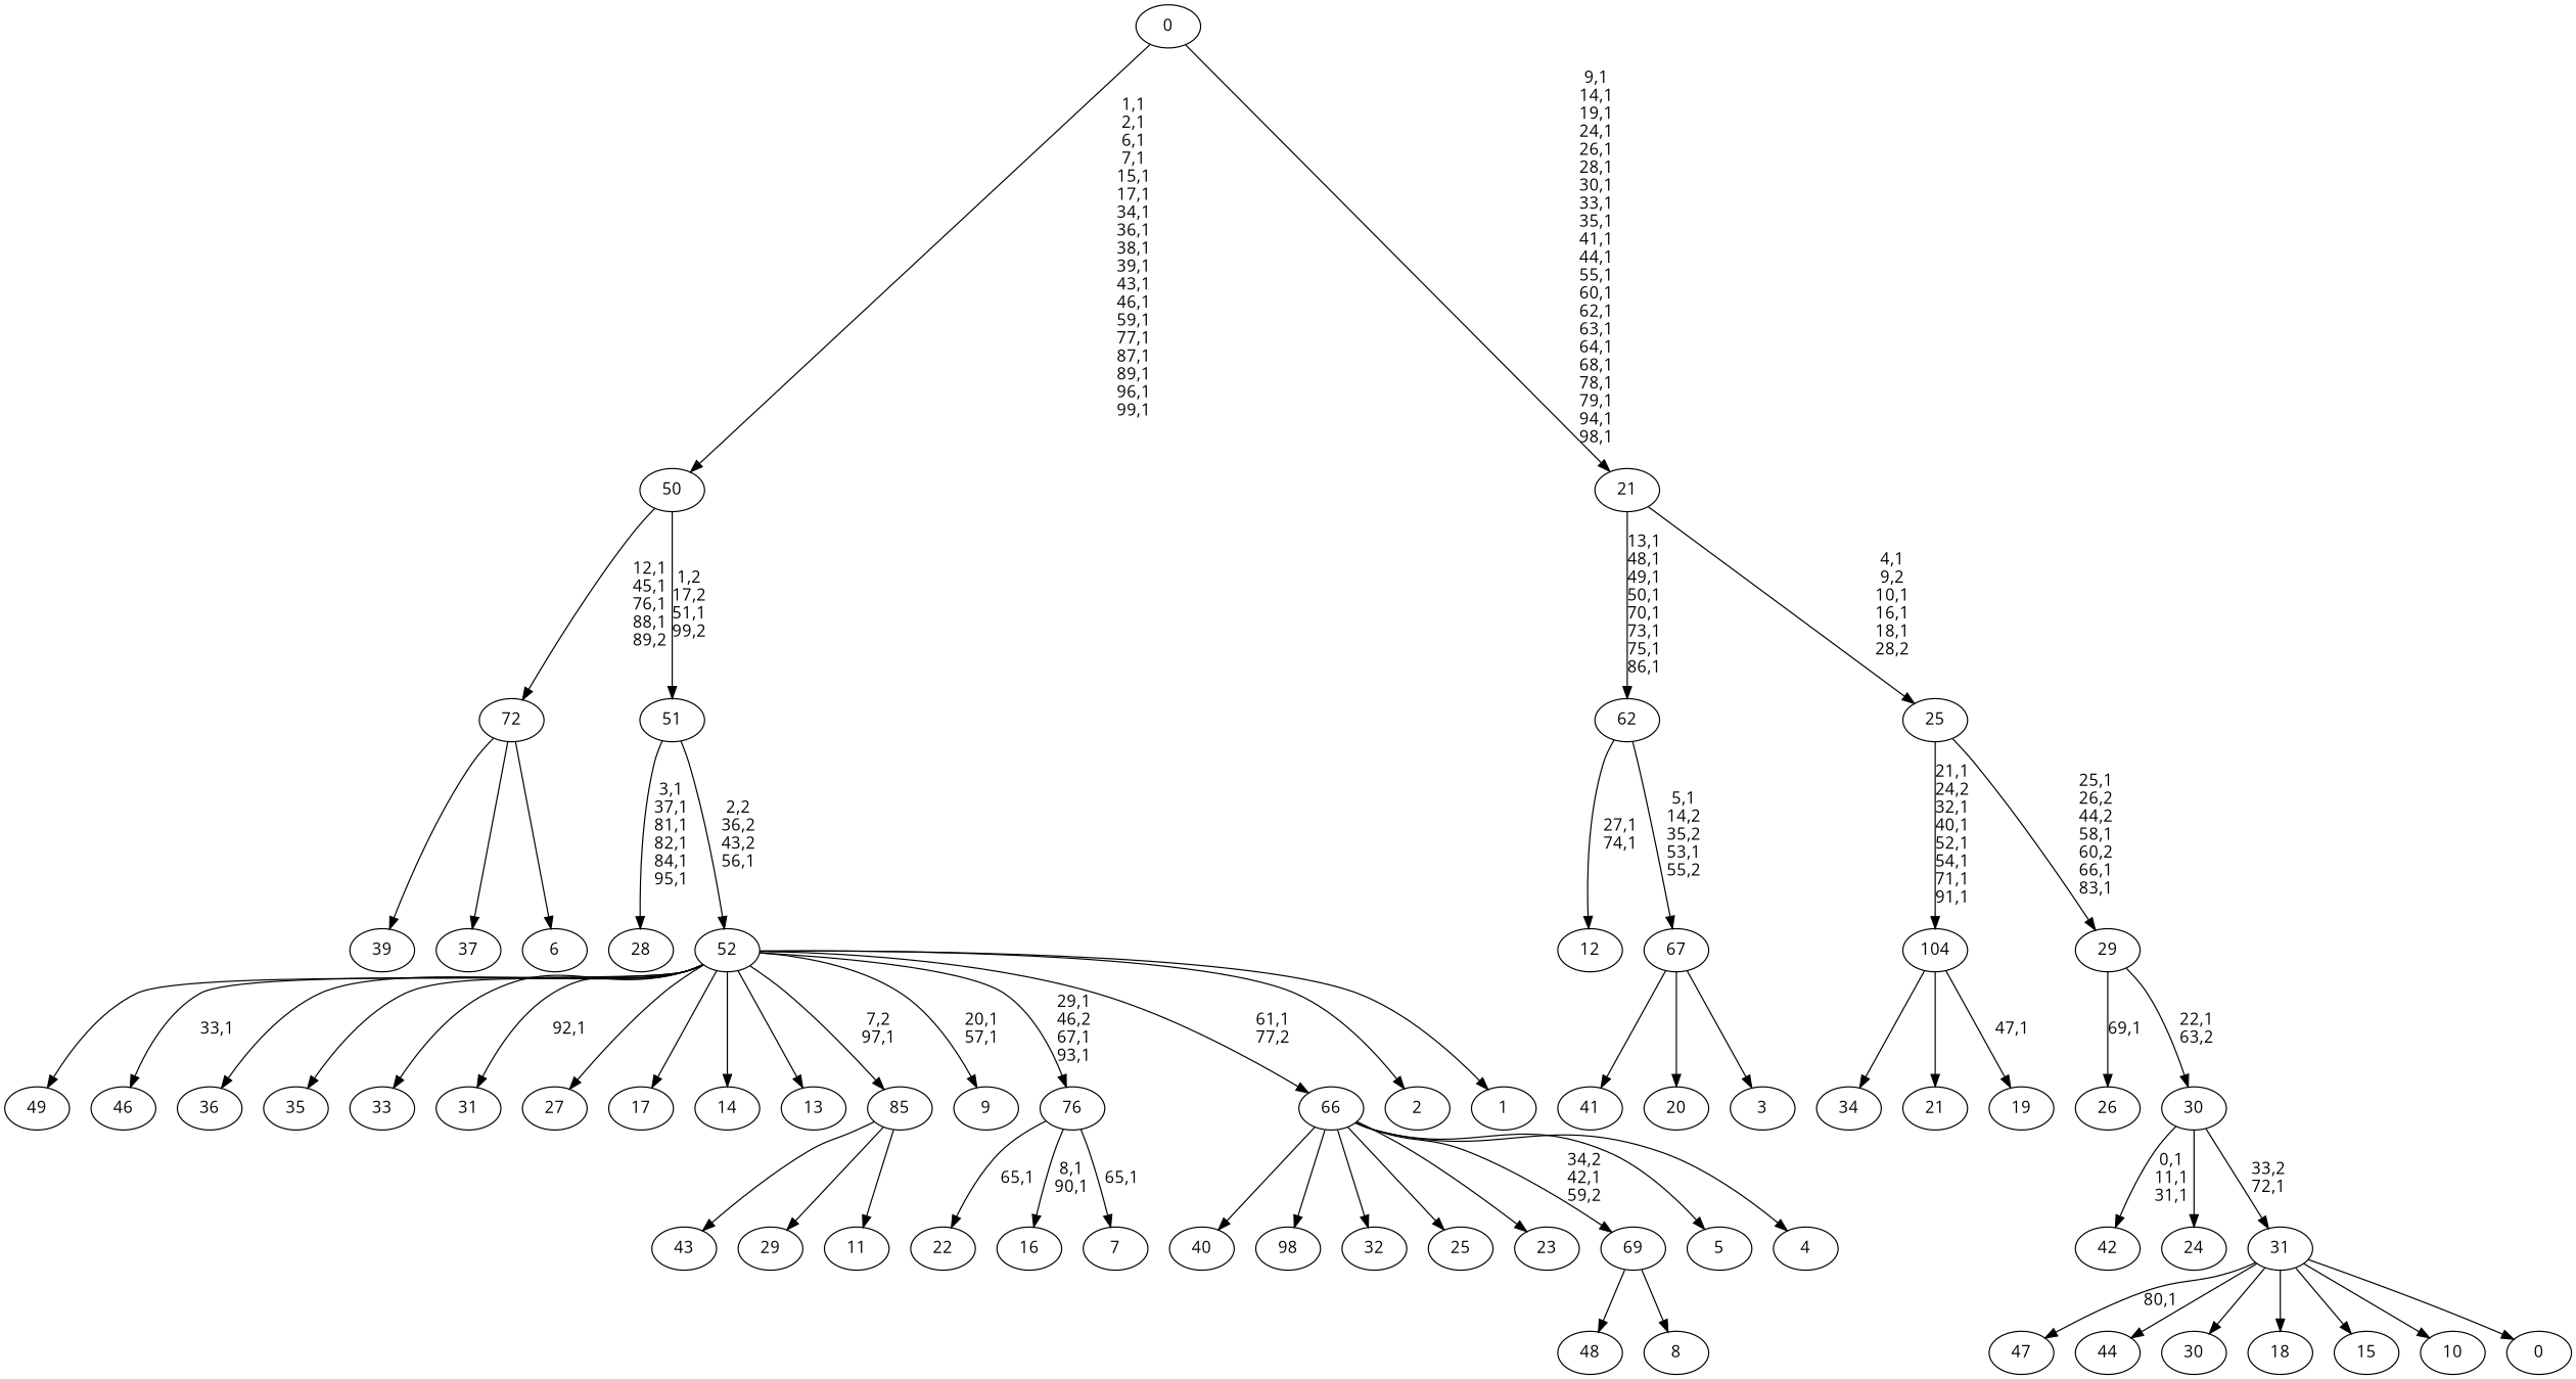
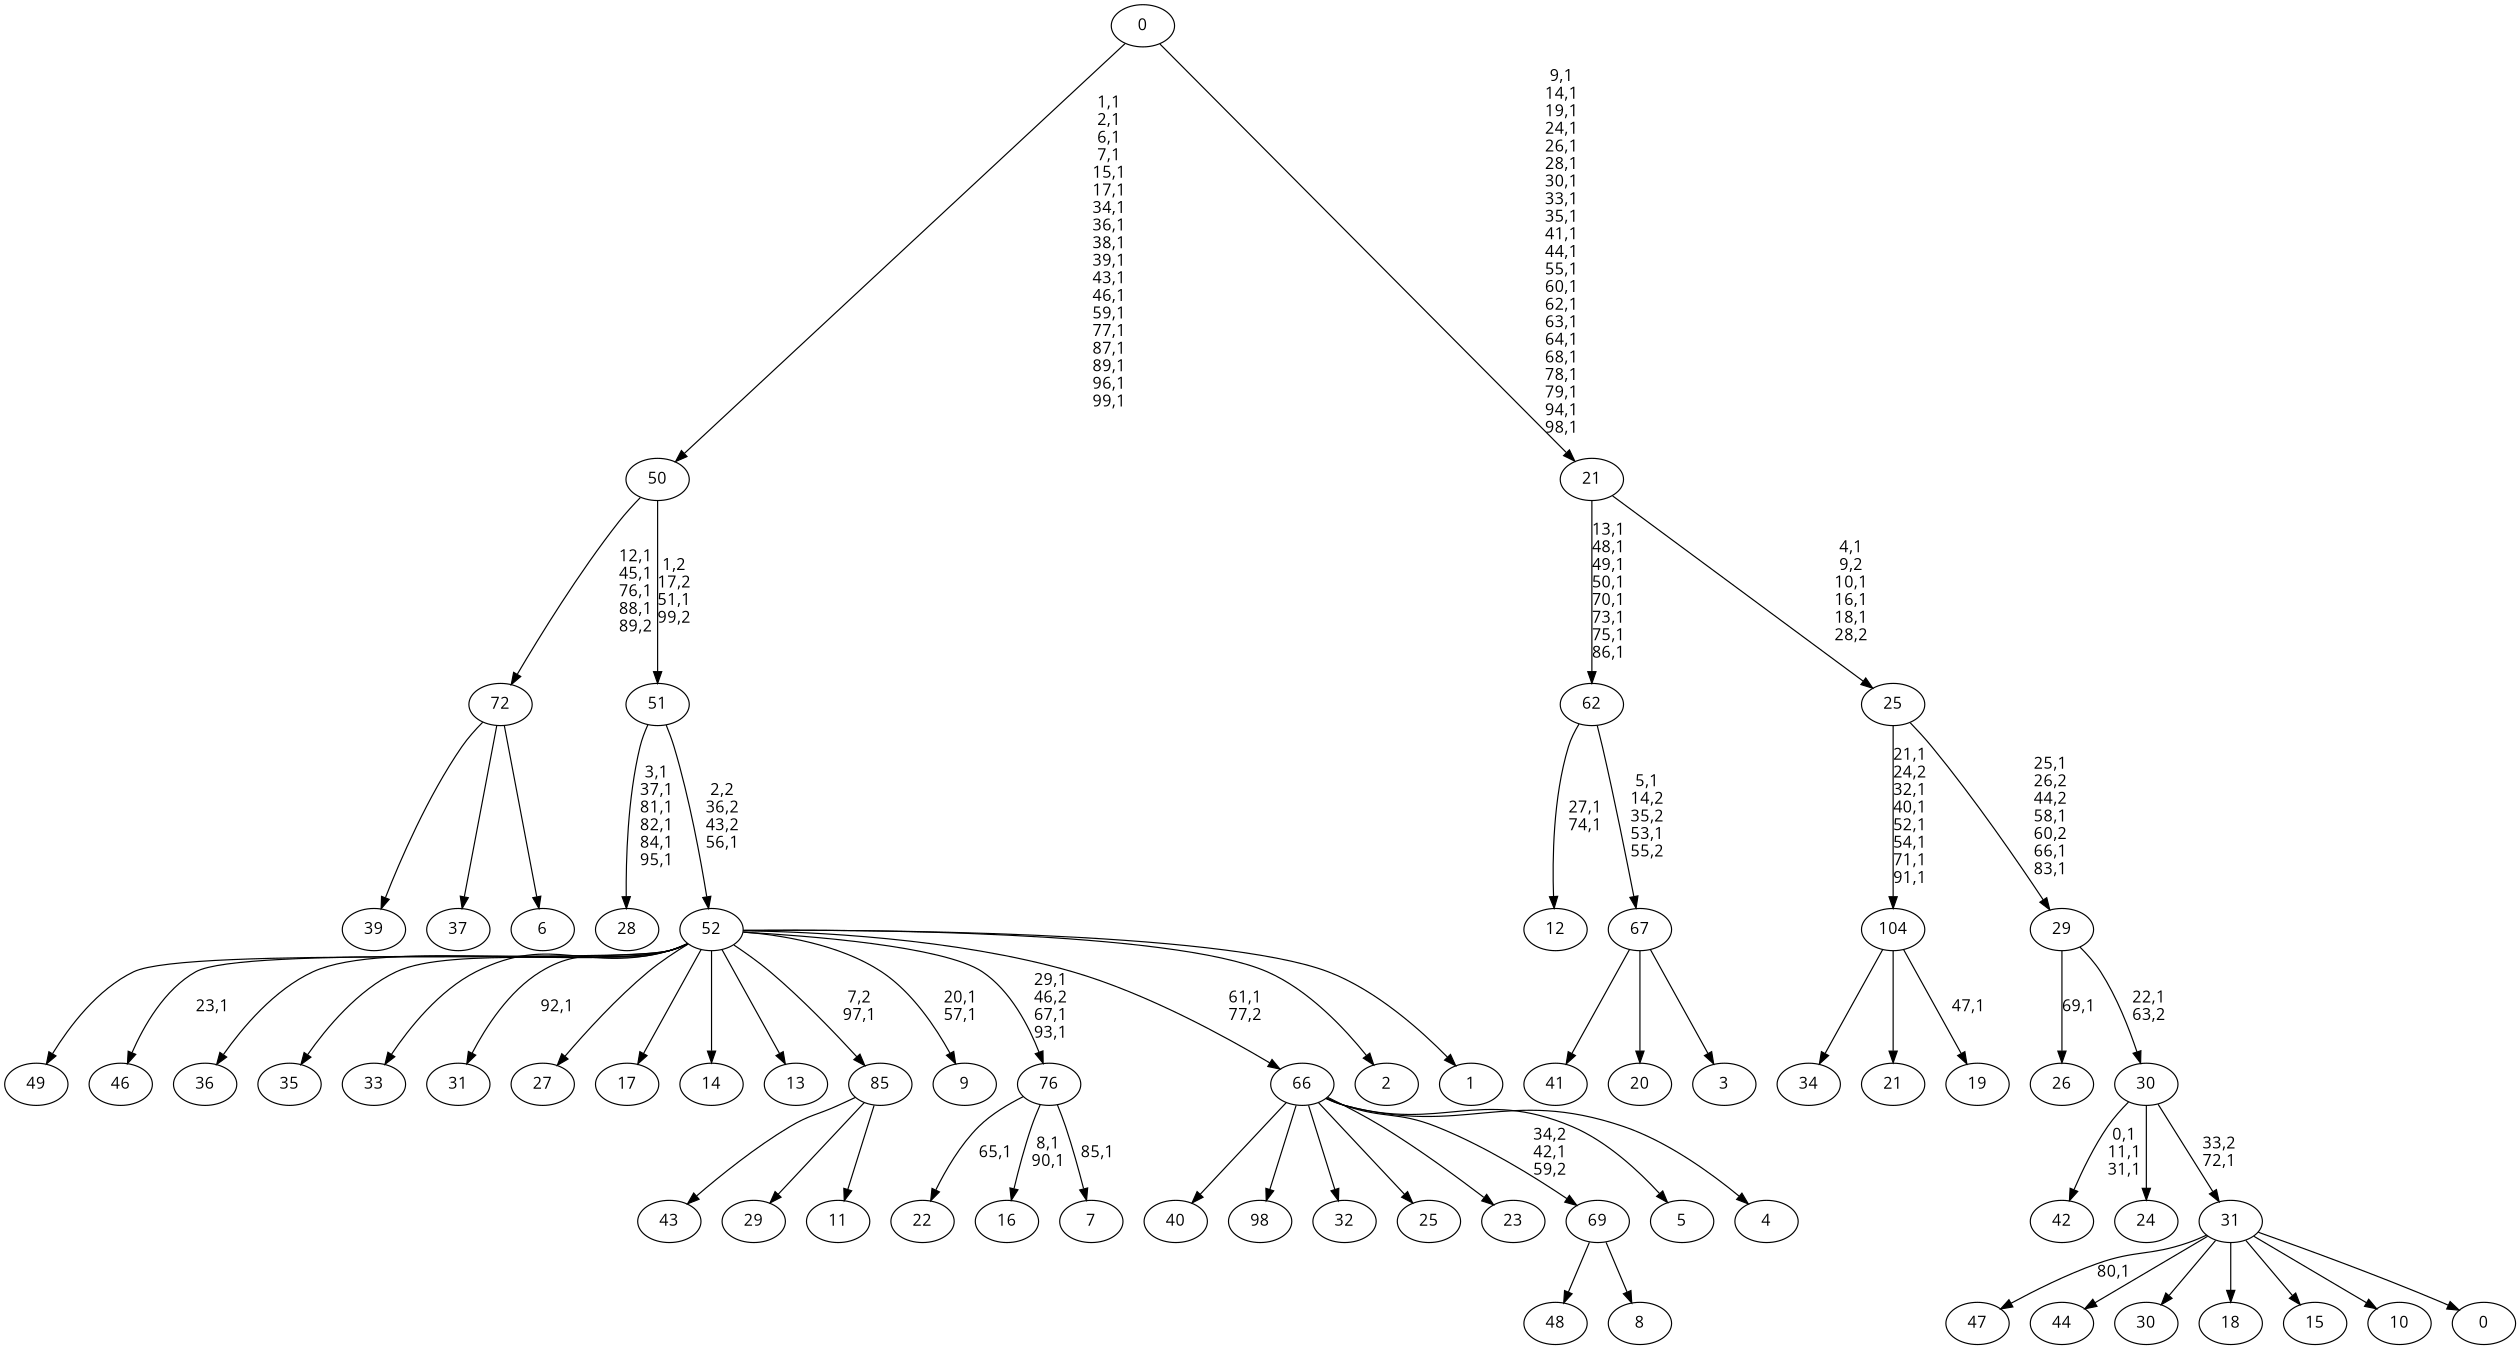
  digraph {
    fontname="Open Sans"
    node [fontname="Open Sans"]
    edge [fontname="Open Sans"]
    n1 [label=49]
    n2 [label=48]
    n3 [label=47]
    n4 [label=46]
    n5 [label=44]
    n6 [label=43]
    n7 [label=42]
    n8 [label=41]
    n9 [label=40]
    n10 [label=39]
    n11 [label=98]
    n12 [label=37]
    n13 [label=36]
    n14 [label=35]
    n15 [label=34]
    n16 [label=33]
    n17 [label=32]
    n18 [label=31]
    n19 [label=30]
    n20 [label=29]
    n21 [label=28]
    n22 [label=27]
    n23 [label=26]
    n24 [label=25]
    n25 [label=24]
    n26 [label=23]
    n27 [label=22]
    n28 [label=21]
    n29 [label=20]
    n30 [label=19]
    104
    n32 [label=18]
    n33 [label=17]
    n34 [label=16]
    n35 [label=15]
    n36 [label=14]
    n37 [label=13]
    n38 [label=12]
    n39 [label=11]
    85
    n41 [label=10]
    n42 [label=9]
    n43 [label=8]
    n44 [label=69]
    n45 [label=7]
    76
    n47 [label=6]
    72
    n49 [label=5]
    n50 [label=4]
    66
    n52 [label=3]
    n53 [label=67]
    62
    n55 [label=2]
    n56 [label=1]
    52
    51
    50
    n60 [label=0]
    31
    30
    29
    25
    21
    0
    104 -> n15
    104 -> n28
    104 -> n30 [label="47,1"]
    85 -> n6
    85 -> n20
    85 -> n39
    n44 -> n2
    n44 -> n43
    76 -> n27 [label="65,1"]
    76 -> n34 [label="8,1\n90,1"]
-   76 -> n45 [label="65,1"]
+   76 -> n45 [label="85,1"]
    72 -> n10
    72 -> n12
    72 -> n47
    66 -> n9
    66 -> n11
    66 -> n17
    66 -> n24
    66 -> n26
    66 -> n44 [label="34,2\n42,1\n59,2"]
    66 -> n49
    66 -> n50
    n53 -> n8
    n53 -> n29
    n53 -> n52
    62 -> n38 [label="27,1\n74,1"]
    62 -> n53 [label="5,1\n14,2\n35,2\n53,1\n55,2"]
    52 -> n1
-   52 -> n4 [label="33,1"]
+   52 -> n4 [label="23,1"]
    52 -> n13
    52 -> n14
    52 -> n16
    52 -> n18 [label="92,1"]
    52 -> n22
    52 -> n33
    52 -> n36
    52 -> n37
    52 -> 85 [label="7,2\n97,1"]
    52 -> n42 [label="20,1\n57,1"]
    52 -> 76 [label="29,1\n46,2\n67,1\n93,1"]
    52 -> 66 [label="61,1\n77,2"]
    52 -> n55
    52 -> n56
    51 -> n21 [label="3,1\n37,1\n81,1\n82,1\n84,1\n95,1"]
    51 -> 52 [label="2,2\n36,2\n43,2\n56,1"]
    50 -> 72 [label="12,1\n45,1\n76,1\n88,1\n89,2"]
    50 -> 51 [label="1,2\n17,2\n51,1\n99,2"]
    31 -> n3 [label="80,1"]
    31 -> n5
    31 -> n19
    31 -> n32
    31 -> n35
    31 -> n41
    31 -> n60
    30 -> n7 [label="0,1\n11,1\n31,1"]
    30 -> n25
    30 -> 31 [label="33,2\n72,1"]
    29 -> n23 [label="69,1"]
    29 -> 30 [label="22,1\n63,2"]
    25 -> 104 [label="21,1\n24,2\n32,1\n40,1\n52,1\n54,1\n71,1\n91,1"]
    25 -> 29 [label="25,1\n26,2\n44,2\n58,1\n60,2\n66,1\n83,1"]
    21 -> 62 [label="13,1\n48,1\n49,1\n50,1\n70,1\n73,1\n75,1\n86,1"]
    21 -> 25 [label="4,1\n9,2\n10,1\n16,1\n18,1\n28,2"]
    0 -> 50 [label="1,1\n2,1\n6,1\n7,1\n15,1\n17,1\n34,1\n36,1\n38,1\n39,1\n43,1\n46,1\n59,1\n77,1\n87,1\n89,1\n96,1\n99,1"]
    0 -> 21 [label="9,1\n14,1\n19,1\n24,1\n26,1\n28,1\n30,1\n33,1\n35,1\n41,1\n44,1\n55,1\n60,1\n62,1\n63,1\n64,1\n68,1\n78,1\n79,1\n94,1\n98,1"]
  }
